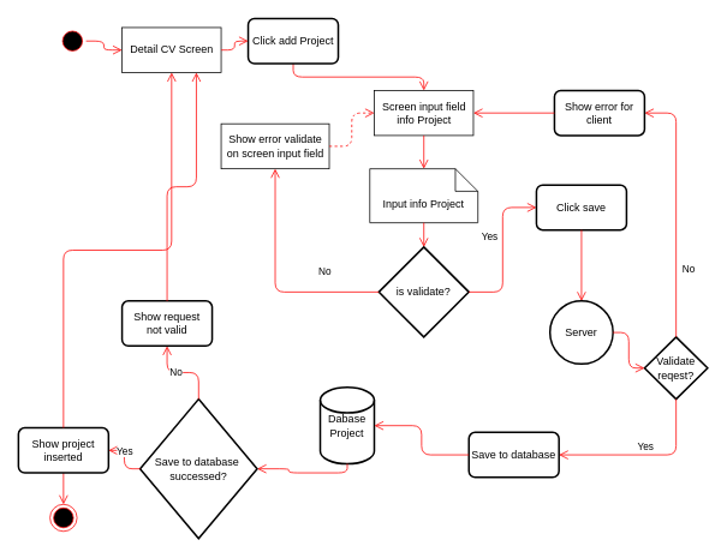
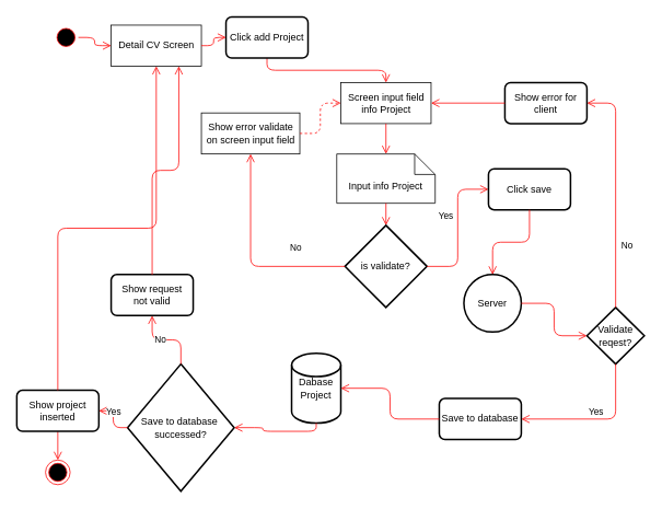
  <mxCell id="0" />
  <mxCell id="1" parent="0" />
  <mxCell id="2" value="" style="ellipse;html=1;shape=startState;fillColor=#000000;strokeColor=#ff0000;" vertex="1" parent="1"><mxGeometry x="65" y="30" width="30" height="30" as="geometry" /></mxCell>
  <mxCell id="3" value="" style="edgeStyle=orthogonalEdgeStyle;html=1;verticalAlign=bottom;endArrow=open;endSize=8;strokeColor=#ff0000;entryX=0;entryY=0.5;entryDx=0;entryDy=0;" edge="1" source="2" parent="1" target="4"><mxGeometry relative="1" as="geometry"><mxPoint x="280" y="80" as="targetPoint" /></mxGeometry></mxCell>
  <mxCell id="4" value="Detail CV Screen" style="html=1;" vertex="1" parent="1"><mxGeometry x="135" y="30" width="110" height="50" as="geometry" /></mxCell>
  <mxCell id="5" value="Screen input field &lt;br&gt;info Project" style="html=1;" vertex="1" parent="1"><mxGeometry x="415" y="100" width="110" height="50" as="geometry" /></mxCell>
  <mxCell id="6" value="is validate?" style="strokeWidth=2;html=1;shape=mxgraph.flowchart.decision;whiteSpace=wrap;" vertex="1" parent="1"><mxGeometry x="420" y="274" width="100" height="100" as="geometry" /></mxCell>
  <mxCell id="7" value="Input info Project" style="shape=note2;boundedLbl=1;whiteSpace=wrap;html=1;size=25;verticalAlign=top;align=center;" vertex="1" parent="1"><mxGeometry x="410" y="187" width="120" height="60" as="geometry" /></mxCell>
  <mxCell id="8" value="Show error validate &lt;br&gt;on screen input field" style="html=1;" vertex="1" parent="1"><mxGeometry x="245" y="137" width="120" height="50" as="geometry" /></mxCell>
  <mxCell id="9" value="" style="ellipse;html=1;shape=endState;fillColor=#000000;strokeColor=#ff0000;" vertex="1" parent="1"><mxGeometry x="55" y="560" width="30" height="30" as="geometry" /></mxCell>
  <mxCell id="10" value="" style="edgeStyle=orthogonalEdgeStyle;html=1;verticalAlign=bottom;endArrow=open;endSize=8;strokeColor=#ff0000;exitX=0.5;exitY=1;exitDx=0;exitDy=0;entryX=0.5;entryY=0;entryDx=0;entryDy=0;" edge="1" parent="1" source="17" target="5"><mxGeometry relative="1" as="geometry"><mxPoint x="290" y="90" as="targetPoint" /><mxPoint x="290" y="50" as="sourcePoint" /></mxGeometry></mxCell>
  <mxCell id="11" value="" style="edgeStyle=orthogonalEdgeStyle;html=1;verticalAlign=bottom;endArrow=open;endSize=8;strokeColor=#ff0000;exitX=0.5;exitY=1;exitDx=0;exitDy=0;entryX=0.5;entryY=0;entryDx=0;entryDy=0;entryPerimeter=0;" edge="1" parent="1" source="5" target="7"><mxGeometry relative="1" as="geometry"><mxPoint x="300" y="100" as="targetPoint" /><mxPoint x="300" y="60" as="sourcePoint" /></mxGeometry></mxCell>
  <mxCell id="12" value="" style="edgeStyle=orthogonalEdgeStyle;html=1;verticalAlign=bottom;endArrow=open;endSize=8;strokeColor=#ff0000;exitX=0.5;exitY=1;exitDx=0;exitDy=0;exitPerimeter=0;entryX=0.5;entryY=0;entryDx=0;entryDy=0;entryPerimeter=0;" edge="1" parent="1" source="7" target="6"><mxGeometry relative="1" as="geometry"><mxPoint x="310" y="110" as="targetPoint" /><mxPoint x="310" y="70" as="sourcePoint" /></mxGeometry></mxCell>
  <mxCell id="13" value="No" style="edgeStyle=orthogonalEdgeStyle;html=1;verticalAlign=bottom;endArrow=open;endSize=8;strokeColor=#ff0000;exitX=0;exitY=0.5;exitDx=0;exitDy=0;exitPerimeter=0;entryX=0.5;entryY=1;entryDx=0;entryDy=0;" edge="1" parent="1" source="6" target="8"><mxGeometry x="-0.525" y="-14" relative="1" as="geometry"><mxPoint x="320" y="120" as="targetPoint" /><mxPoint x="320" y="80" as="sourcePoint" /><mxPoint as="offset" /></mxGeometry></mxCell>
  <mxCell id="14" value="" style="edgeStyle=orthogonalEdgeStyle;html=1;verticalAlign=bottom;endArrow=open;endSize=8;strokeColor=#ff0000;exitX=1;exitY=0.5;exitDx=0;exitDy=0;entryX=0;entryY=0.5;entryDx=0;entryDy=0;dashed=1;" edge="1" parent="1" source="8" target="5"><mxGeometry relative="1" as="geometry"><mxPoint x="355" y="220" as="targetPoint" /><mxPoint x="155" y="225" as="sourcePoint" /></mxGeometry></mxCell>
  <mxCell id="15" value="Yes" style="edgeStyle=orthogonalEdgeStyle;html=1;verticalAlign=bottom;endArrow=open;endSize=8;strokeColor=#ff0000;entryX=0;entryY=0.5;entryDx=0;entryDy=0;exitX=1;exitY=0.5;exitDx=0;exitDy=0;exitPerimeter=0;" edge="1" parent="1" source="6" target="19"><mxGeometry x="0.067" y="15" relative="1" as="geometry"><mxPoint x="290" y="231" as="targetPoint" /><mxPoint x="280" y="440" as="sourcePoint" /><mxPoint as="offset" /></mxGeometry></mxCell>
  <mxCell id="16" value="" style="edgeStyle=orthogonalEdgeStyle;html=1;verticalAlign=bottom;endArrow=open;endSize=8;strokeColor=#ff0000;entryX=0.5;entryY=0;entryDx=0;entryDy=0;exitX=0.5;exitY=1;exitDx=0;exitDy=0;" edge="1" parent="1" source="23" target="9"><mxGeometry relative="1" as="geometry"><mxPoint x="290" y="474" as="targetPoint" /><mxPoint x="70" y="525" as="sourcePoint" /></mxGeometry></mxCell>
  <mxCell id="17" value="Click add Project" style="rounded=1;whiteSpace=wrap;html=1;absoluteArcSize=1;arcSize=14;strokeWidth=2;" vertex="1" parent="1"><mxGeometry x="275" y="20" width="100" height="50" as="geometry" /></mxCell>
  <mxCell id="18" value="" style="edgeStyle=orthogonalEdgeStyle;html=1;verticalAlign=bottom;endArrow=open;endSize=8;strokeColor=#ff0000;exitX=1;exitY=0.5;exitDx=0;exitDy=0;entryX=0;entryY=0.5;entryDx=0;entryDy=0;" edge="1" parent="1" source="4" target="17"><mxGeometry relative="1" as="geometry"><mxPoint x="290" y="170" as="targetPoint" /><mxPoint x="335" y="80" as="sourcePoint" /></mxGeometry></mxCell>
  <mxCell id="19" value="Click save" style="rounded=1;whiteSpace=wrap;html=1;absoluteArcSize=1;arcSize=14;strokeWidth=2;" vertex="1" parent="1"><mxGeometry x="595" y="205" width="100" height="50" as="geometry" /></mxCell>
- <mxCell id="20" value="Server" style="strokeWidth=2;html=1;shape=mxgraph.flowchart.start_2;whiteSpace=wrap;" vertex="1" parent="1"><mxGeometry x="610" y="334" width="70" height="70" as="geometry" /></mxCell>
+ <mxCell id="20" value="Server" style="strokeWidth=2;html=1;shape=mxgraph.flowchart.start_2;whiteSpace=wrap;" vertex="1" parent="1"><mxGeometry x="565" y="334" width="70" height="70" as="geometry" /></mxCell>
  <mxCell id="21" value="" style="edgeStyle=orthogonalEdgeStyle;html=1;verticalAlign=bottom;endArrow=open;endSize=8;strokeColor=#ff0000;exitX=0.5;exitY=1;exitDx=0;exitDy=0;entryX=0.5;entryY=0;entryDx=0;entryDy=0;entryPerimeter=0;" edge="1" parent="1" source="19" target="20"><mxGeometry relative="1" as="geometry"><mxPoint x="292" y="235" as="targetPoint" /><mxPoint x="155" y="235" as="sourcePoint" /></mxGeometry></mxCell>
  <mxCell id="22" value="Validate &lt;br&gt;reqest?" style="strokeWidth=2;html=1;shape=mxgraph.flowchart.decision;whiteSpace=wrap;" vertex="1" parent="1"><mxGeometry x="715" y="374" width="70" height="69" as="geometry" /></mxCell>
  <mxCell id="23" value="Show project inserted" style="rounded=1;whiteSpace=wrap;html=1;absoluteArcSize=1;arcSize=14;strokeWidth=2;" vertex="1" parent="1"><mxGeometry x="20" y="475" width="100" height="50" as="geometry" /></mxCell>
  <mxCell id="24" value="" style="edgeStyle=orthogonalEdgeStyle;html=1;verticalAlign=bottom;endArrow=open;endSize=8;strokeColor=#ff0000;exitX=1;exitY=0.5;exitDx=0;exitDy=0;entryX=0;entryY=0.5;entryDx=0;entryDy=0;entryPerimeter=0;exitPerimeter=0;" edge="1" parent="1" source="20" target="22"><mxGeometry relative="1" as="geometry"><mxPoint x="475" y="474" as="targetPoint" /><mxPoint x="475" y="419" as="sourcePoint" /></mxGeometry></mxCell>
  <mxCell id="25" value="No" style="edgeStyle=orthogonalEdgeStyle;html=1;verticalAlign=bottom;endArrow=open;endSize=8;strokeColor=#ff0000;exitX=0.5;exitY=0;exitDx=0;exitDy=0;exitPerimeter=0;entryX=1;entryY=0.5;entryDx=0;entryDy=0;" edge="1" parent="1" source="22" target="34"><mxGeometry x="-0.525" y="-14" relative="1" as="geometry"><mxPoint x="100" y="260" as="targetPoint" /><mxPoint x="240" y="394" as="sourcePoint" /><mxPoint as="offset" /></mxGeometry></mxCell>
- <mxCell id="26" value="Save to database" style="rounded=1;whiteSpace=wrap;html=1;absoluteArcSize=1;arcSize=14;strokeWidth=2;" vertex="1" parent="1"><mxGeometry x="520" y="480" width="100" height="50" as="geometry" /></mxCell>
+ <mxCell id="26" value="Save to database" style="rounded=1;whiteSpace=wrap;html=1;absoluteArcSize=1;arcSize=14;strokeWidth=2;" vertex="1" parent="1"><mxGeometry x="535" y="485" width="100" height="50" as="geometry" /></mxCell>
  <mxCell id="27" value="Yes" style="edgeStyle=orthogonalEdgeStyle;html=1;verticalAlign=bottom;endArrow=open;endSize=8;strokeColor=#ff0000;exitX=0.5;exitY=1;exitDx=0;exitDy=0;entryX=1;entryY=0.5;entryDx=0;entryDy=0;exitPerimeter=0;" edge="1" parent="1" source="22" target="26"><mxGeometry relative="1" as="geometry"><mxPoint x="535" y="478.5" as="targetPoint" /><mxPoint x="500" y="439" as="sourcePoint" /></mxGeometry></mxCell>
  <mxCell id="28" value="Dabase Project" style="strokeWidth=2;html=1;shape=mxgraph.flowchart.database;whiteSpace=wrap;" vertex="1" parent="1"><mxGeometry x="355" y="430" width="60" height="85" as="geometry" /></mxCell>
  <mxCell id="29" value="" style="edgeStyle=orthogonalEdgeStyle;html=1;verticalAlign=bottom;endArrow=open;endSize=8;strokeColor=#ff0000;exitX=0;exitY=0.5;exitDx=0;exitDy=0;entryX=1;entryY=0.5;entryDx=0;entryDy=0;entryPerimeter=0;" edge="1" parent="1" source="26" target="28"><mxGeometry relative="1" as="geometry"><mxPoint x="525" y="525" as="targetPoint" /><mxPoint x="570" y="513" as="sourcePoint" /></mxGeometry></mxCell>
  <mxCell id="30" value="Save to database&amp;nbsp;&lt;br&gt;successed?" style="strokeWidth=2;html=1;shape=mxgraph.flowchart.decision;whiteSpace=wrap;" vertex="1" parent="1"><mxGeometry x="155" y="443" width="130" height="155" as="geometry" /></mxCell>
  <mxCell id="31" value="" style="edgeStyle=orthogonalEdgeStyle;html=1;verticalAlign=bottom;endArrow=open;endSize=8;strokeColor=#ff0000;exitX=0.5;exitY=1;exitDx=0;exitDy=0;entryX=1;entryY=0.5;entryDx=0;entryDy=0;entryPerimeter=0;exitPerimeter=0;" edge="1" parent="1" source="28" target="30"><mxGeometry relative="1" as="geometry"><mxPoint x="375" y="510" as="targetPoint" /><mxPoint x="425" y="525" as="sourcePoint" /></mxGeometry></mxCell>
  <mxCell id="32" value="Yes" style="edgeStyle=orthogonalEdgeStyle;html=1;verticalAlign=bottom;endArrow=open;endSize=8;strokeColor=#ff0000;exitX=0;exitY=0.5;exitDx=0;exitDy=0;entryX=1;entryY=0.5;entryDx=0;entryDy=0;exitPerimeter=0;" edge="1" parent="1" source="30" target="23"><mxGeometry relative="1" as="geometry"><mxPoint x="125" y="500" as="targetPoint" /><mxPoint x="345" y="540" as="sourcePoint" /></mxGeometry></mxCell>
  <mxCell id="33" value="" style="edgeStyle=orthogonalEdgeStyle;html=1;verticalAlign=bottom;endArrow=open;endSize=8;strokeColor=#ff0000;exitX=0.5;exitY=0;exitDx=0;exitDy=0;entryX=0.5;entryY=1;entryDx=0;entryDy=0;" edge="1" parent="1" source="23" target="4"><mxGeometry relative="1" as="geometry"><mxPoint x="35" y="310" as="targetPoint" /><mxPoint x="175" y="510" as="sourcePoint" /></mxGeometry></mxCell>
  <mxCell id="34" value="Show error for client" style="rounded=1;whiteSpace=wrap;html=1;absoluteArcSize=1;arcSize=14;strokeWidth=2;" vertex="1" parent="1"><mxGeometry x="615" y="100" width="100" height="50" as="geometry" /></mxCell>
  <mxCell id="35" value="" style="edgeStyle=orthogonalEdgeStyle;html=1;verticalAlign=bottom;endArrow=open;endSize=8;strokeColor=#ff0000;exitX=0;exitY=0.5;exitDx=0;exitDy=0;entryX=1;entryY=0.5;entryDx=0;entryDy=0;" edge="1" parent="1" source="34" target="5"><mxGeometry relative="1" as="geometry"><mxPoint x="425" y="135" as="targetPoint" /><mxPoint x="375" y="172" as="sourcePoint" /></mxGeometry></mxCell>
  <mxCell id="36" value="Show request &lt;br&gt;not valid" style="rounded=1;whiteSpace=wrap;html=1;absoluteArcSize=1;arcSize=14;strokeWidth=2;" vertex="1" parent="1"><mxGeometry x="135" y="334" width="100" height="50" as="geometry" /></mxCell>
  <mxCell id="37" value="No" style="edgeStyle=orthogonalEdgeStyle;html=1;verticalAlign=bottom;endArrow=open;endSize=8;strokeColor=#ff0000;exitX=0.5;exitY=0;exitDx=0;exitDy=0;entryX=0.5;entryY=1;entryDx=0;entryDy=0;exitPerimeter=0;" edge="1" parent="1" source="30" target="36"><mxGeometry x="-0.559" y="25" relative="1" as="geometry"><mxPoint x="130" y="510" as="targetPoint" /><mxPoint x="175" y="510.5" as="sourcePoint" /><mxPoint as="offset" /></mxGeometry></mxCell>
  <mxCell id="38" value="" style="edgeStyle=orthogonalEdgeStyle;html=1;verticalAlign=bottom;endArrow=open;endSize=8;strokeColor=#ff0000;exitX=0.5;exitY=0;exitDx=0;exitDy=0;entryX=0.75;entryY=1;entryDx=0;entryDy=0;" edge="1" parent="1" source="36" target="4"><mxGeometry relative="1" as="geometry"><mxPoint x="140" y="520" as="targetPoint" /><mxPoint x="185" y="520.5" as="sourcePoint" /></mxGeometry></mxCell>
